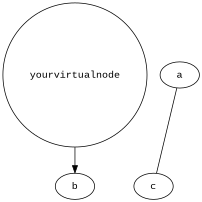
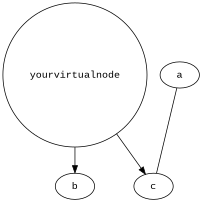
  digraph {
    fontname="Liberation Mono"
    node [fontname="Liberation Mono"]
    edge [fontname="Liberation Mono"]
    yourvirtualnode [height=.01 shape=circle width=.01]
    b
    c
    a
    yourvirtualnode -> b
+   yourvirtualnode -> c
    a -> c [arrowhead=none]
  }
